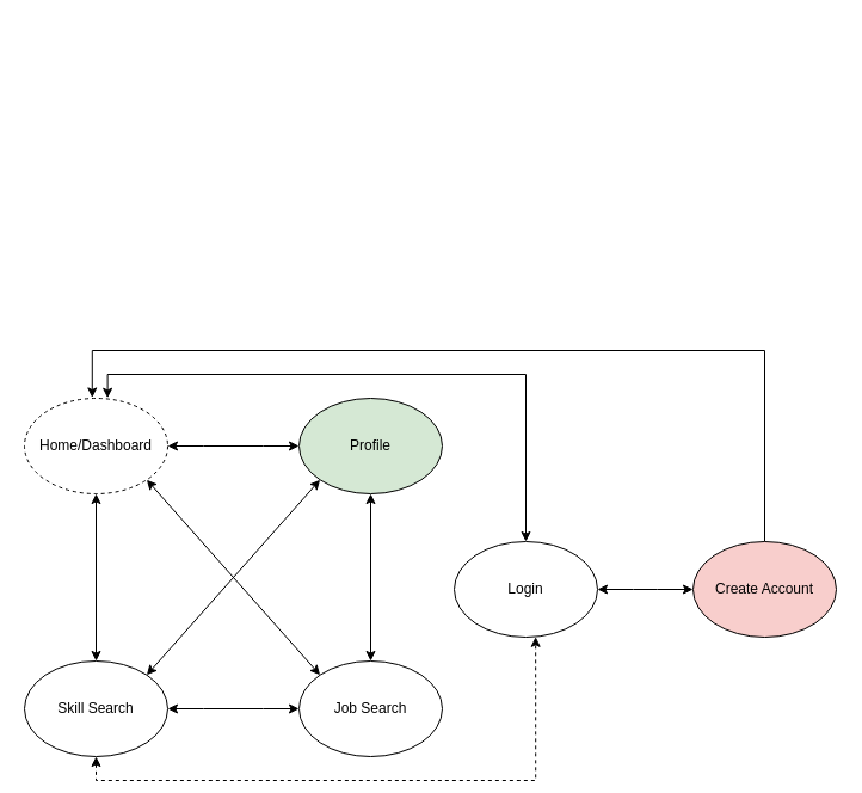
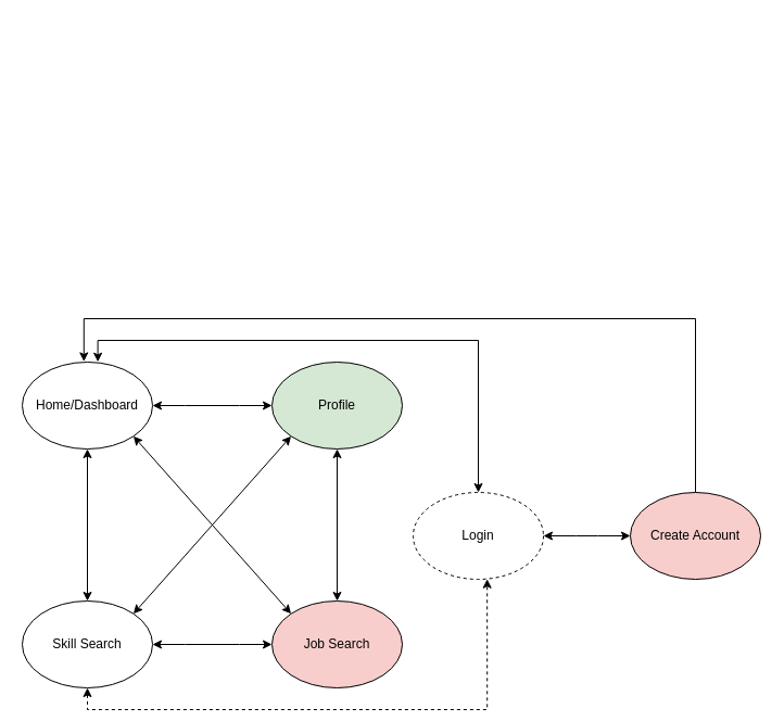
  <mxCell id="0" />
  <mxCell id="1" parent="0" />
  <mxCell id="2" style="edgeStyle=orthogonalEdgeStyle;rounded=0;orthogonalLoop=1;jettySize=auto;html=1;exitX=0.5;exitY=1;exitDx=0;exitDy=0;entryX=0.5;entryY=1;entryDx=0;entryDy=0;elbow=vertical;curved=1;" edge="1" parent="1"><mxGeometry relative="1" as="geometry"><mxPoint x="630" y="20" as="sourcePoint" /><Array as="points"><mxPoint x="650" y="20" /><mxPoint x="650" y="240" /><mxPoint x="70" y="240" /></Array></mxGeometry></mxCell>
  <mxCell id="3" style="rounded=0;orthogonalLoop=1;jettySize=auto;html=1;exitX=0.5;exitY=1;exitDx=0;exitDy=0;entryX=0.5;entryY=0;entryDx=0;entryDy=0;startArrow=classic;startFill=1;" edge="1" parent="1" source="6" target="17"><mxGeometry relative="1" as="geometry" /></mxCell>
  <mxCell id="4" style="rounded=0;orthogonalLoop=1;jettySize=auto;html=1;exitX=1;exitY=1;exitDx=0;exitDy=0;entryX=0;entryY=0;entryDx=0;entryDy=0;startArrow=classic;startFill=1;" edge="1" parent="1" source="6" target="14"><mxGeometry relative="1" as="geometry" /></mxCell>
  <mxCell id="5" style="edgeStyle=entityRelationEdgeStyle;rounded=0;orthogonalLoop=1;jettySize=auto;html=1;exitX=1;exitY=0.5;exitDx=0;exitDy=0;entryX=0;entryY=0.5;entryDx=0;entryDy=0;startArrow=classic;startFill=1;" edge="1" parent="1" source="6" target="18"><mxGeometry relative="1" as="geometry" /></mxCell>
- <mxCell id="6" value="Home/Dashboard" style="ellipse;whiteSpace=wrap;html=1;dashed=1;" vertex="1" parent="1"><mxGeometry x="20" y="333" width="120" height="80" as="geometry" /></mxCell>
+ <mxCell id="6" value="Home/Dashboard" style="ellipse;whiteSpace=wrap;html=1;" vertex="1" parent="1"><mxGeometry x="20" y="333" width="120" height="80" as="geometry" /></mxCell>
  <mxCell id="7" style="edgeStyle=entityRelationEdgeStyle;rounded=0;orthogonalLoop=1;jettySize=auto;html=1;exitX=1;exitY=0.5;exitDx=0;exitDy=0;entryX=0;entryY=0.5;entryDx=0;entryDy=0;startArrow=classic;startFill=1;" edge="1" parent="1" source="9" target="11"><mxGeometry relative="1" as="geometry" /></mxCell>
  <mxCell id="8" style="edgeStyle=orthogonalEdgeStyle;rounded=0;orthogonalLoop=1;jettySize=auto;html=1;exitX=0.5;exitY=0;exitDx=0;exitDy=0;entryX=0.58;entryY=-0.003;entryDx=0;entryDy=0;endArrow=classic;endFill=1;startArrow=classic;startFill=1;entryPerimeter=0;" edge="1" parent="1" source="9" target="6"><mxGeometry relative="1" as="geometry" /></mxCell>
- <mxCell id="9" value="Login" style="ellipse;whiteSpace=wrap;html=1;" vertex="1" parent="1"><mxGeometry x="380" y="453" width="120" height="80" as="geometry" /></mxCell>
+ <mxCell id="9" value="Login" style="ellipse;whiteSpace=wrap;html=1;dashed=1;" vertex="1" parent="1"><mxGeometry x="380" y="453" width="120" height="80" as="geometry" /></mxCell>
  <mxCell id="10" style="edgeStyle=orthogonalEdgeStyle;rounded=0;orthogonalLoop=1;jettySize=auto;html=1;exitX=0.5;exitY=0;exitDx=0;exitDy=0;entryX=0.473;entryY=-0.007;entryDx=0;entryDy=0;entryPerimeter=0;" edge="1" parent="1" source="11" target="6"><mxGeometry relative="1" as="geometry"><mxPoint x="130" y="263" as="targetPoint" /><Array as="points"><mxPoint x="640" y="293" /><mxPoint x="77" y="293" /><mxPoint x="77" y="332" /></Array></mxGeometry></mxCell>
  <mxCell id="11" value="Create Account" style="ellipse;whiteSpace=wrap;html=1;fillColor=#f8cecc;" vertex="1" parent="1"><mxGeometry x="580" y="453" width="120" height="80" as="geometry" /></mxCell>
  <mxCell id="12" style="edgeStyle=entityRelationEdgeStyle;rounded=0;orthogonalLoop=1;jettySize=auto;html=1;exitX=0;exitY=0.5;exitDx=0;exitDy=0;entryX=1;entryY=0.5;entryDx=0;entryDy=0;startArrow=classic;startFill=1;" edge="1" parent="1" source="14" target="17"><mxGeometry relative="1" as="geometry" /></mxCell>
  <mxCell id="13" style="rounded=0;orthogonalLoop=1;jettySize=auto;html=1;exitX=0.5;exitY=0;exitDx=0;exitDy=0;entryX=0.5;entryY=1;entryDx=0;entryDy=0;startArrow=classic;startFill=1;" edge="1" parent="1" source="14" target="18"><mxGeometry relative="1" as="geometry" /></mxCell>
- <mxCell id="14" value="Job Search" style="ellipse;whiteSpace=wrap;html=1;" vertex="1" parent="1"><mxGeometry x="250" y="553" width="120" height="80" as="geometry" /></mxCell>
+ <mxCell id="14" value="Job Search" style="ellipse;whiteSpace=wrap;html=1;fillColor=#f8cecc;" vertex="1" parent="1"><mxGeometry x="250" y="553" width="120" height="80" as="geometry" /></mxCell>
  <mxCell id="15" style="rounded=0;orthogonalLoop=1;jettySize=auto;html=1;exitX=1;exitY=0;exitDx=0;exitDy=0;entryX=0;entryY=1;entryDx=0;entryDy=0;startArrow=classic;startFill=1;" edge="1" parent="1" source="17" target="18"><mxGeometry relative="1" as="geometry" /></mxCell>
  <mxCell id="16" style="edgeStyle=orthogonalEdgeStyle;rounded=0;orthogonalLoop=1;jettySize=auto;html=1;exitX=0.5;exitY=1;exitDx=0;exitDy=0;entryX=0.568;entryY=0.997;entryDx=0;entryDy=0;startArrow=classic;startFill=1;entryPerimeter=0;dashed=1;" edge="1" parent="1" source="17" target="9"><mxGeometry relative="1" as="geometry" /></mxCell>
  <mxCell id="17" value="Skill Search" style="ellipse;whiteSpace=wrap;html=1;" vertex="1" parent="1"><mxGeometry x="20" y="553" width="120" height="80" as="geometry" /></mxCell>
  <mxCell id="18" value="Profile" style="ellipse;whiteSpace=wrap;html=1;fillColor=#d5e8d4;" vertex="1" parent="1"><mxGeometry x="250" y="333" width="120" height="80" as="geometry" /></mxCell>
